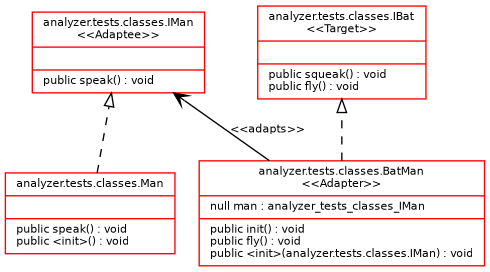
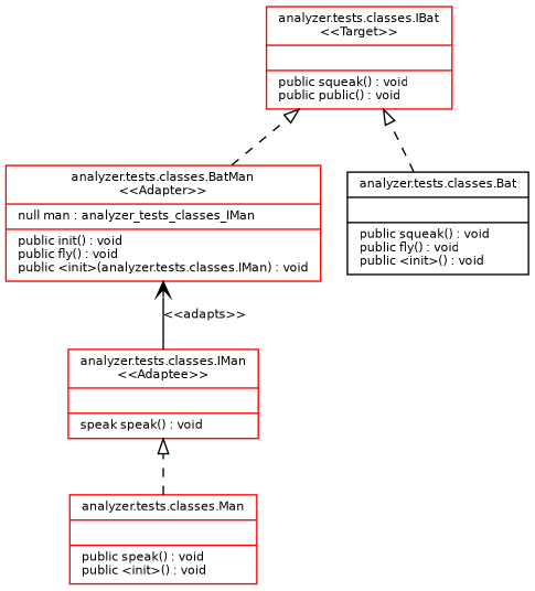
  digraph {
    rankdir=BT
    node [color="#ff0000" fontname="Bitstream Vera Sans" fontsize=8 shape=record]
    edge [arrowhead=empty fontname="Bitstream Vera Sans" fontsize=8 style=dashed]
    n1 [label="{analyzer.tests.classes.Man||public speak() : void\lpublic \<init\>() : void\l}"]
-   n2 [label="{analyzer.tests.classes.IMan\n\<\<Adaptee\>\>||public speak() : void\l}"]
-   n3 [label="{analyzer.tests.classes.IBat\n\<\<Target\>\>||public squeak() : void\lpublic fly() : void\l}"]
+   n2 [label="{analyzer.tests.classes.IMan\n\<\<Adaptee\>\>||speak speak() : void\l}"]
+   n3 [label="{analyzer.tests.classes.IBat\n\<\<Target\>\>||public squeak() : void\lpublic public() : void\l}"]
    n4 [label="{analyzer.tests.classes.BatMan\n\<\<Adapter\>\>|null man : analyzer_tests_classes_IMan\l|public init() : void\lpublic fly() : void\lpublic \<init\>(analyzer.tests.classes.IMan) : void\l}"]
+   n5 [label="{analyzer.tests.classes.Bat||public squeak() : void\lpublic fly() : void\lpublic \<init\>() : void\l}" color=""]
    n1 -> n2
-   n4 -> n2 [arrowhead=vee label="\<\<adapts\>\>" style=solid]
+   n2 -> n4 [arrowhead=vee label="\<\<adapts\>\>" style=solid]
    n4 -> n3
+   n5 -> n3
  }
